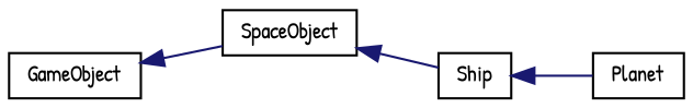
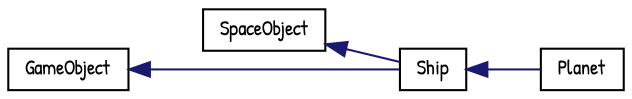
  digraph {
    fontname="Patrick Hand"
    rankdir=LR
    node [color=black fillcolor=white fontname="Patrick Hand" fontsize=10 shape=record style=filled]
    edge [color=midnightblue dir=back fontname="Patrick Hand" fontsize=10 labelfontname=Helvetica labelfontsize=10 style=solid]
    n1 [height=0.2 label=GameObject width=0.4]
    n2 [height=0.2 label=SpaceObject width=0.4]
    n3 [height=0.2 label=Ship width=0.4]
    n4 [height=0.2 label=Planet width=0.4]
-   n1 -> n2
+   n1 -> n3
    n2 -> n3
    n3 -> n4
  }
